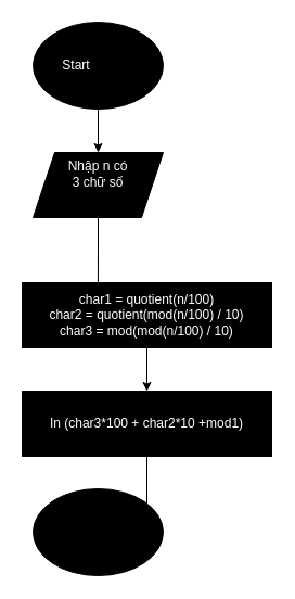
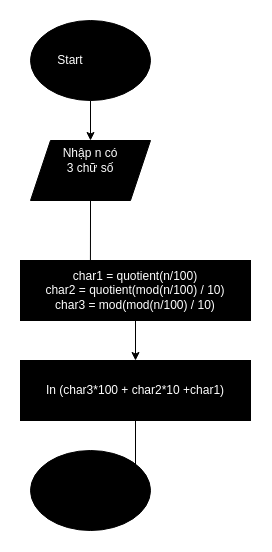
  <mxCell id="0" />
  <mxCell id="1" parent="0" />
  <mxCell id="2" style="edgeStyle=orthogonalEdgeStyle;rounded=0;orthogonalLoop=1;jettySize=auto;html=1;entryX=0.5;entryY=0;entryDx=0;entryDy=0;" edge="1" parent="1" source="3" target="5"><mxGeometry relative="1" as="geometry" /></mxCell>
  <mxCell id="3" value="" style="ellipse;whiteSpace=wrap;html=1;fillColor=#000000;" vertex="1" parent="1"><mxGeometry x="30" width="120" height="80" as="geometry" y="20" /></mxCell>
  <mxCell id="4" value="Start" style="text;strokeColor=none;align=center;fillColor=none;html=1;verticalAlign=middle;whiteSpace=wrap;rounded=0;fontColor=#FFFFFF;" vertex="1" parent="1"><mxGeometry x="40" y="45" width="60" height="30" as="geometry" /></mxCell>
  <mxCell id="5" value="" style="shape=parallelogram;perimeter=parallelogramPerimeter;whiteSpace=wrap;html=1;fixedSize=1;fillColor=#000000;" vertex="1" parent="1"><mxGeometry x="30" y="140" width="120" height="60" as="geometry" /></mxCell>
  <mxCell id="6" value="Nhập n có 3 chữ số" style="text;strokeColor=none;align=center;fillColor=none;html=1;verticalAlign=middle;whiteSpace=wrap;rounded=0;fontColor=#FFFFFF;" vertex="1" parent="1"><mxGeometry x="60" y="145" width="60" height="30" as="geometry" /></mxCell>
  <mxCell id="7" value="" style="rounded=0;whiteSpace=wrap;html=1;fillColor=#000000;" vertex="1" parent="1"><mxGeometry x="20" y="260" width="230" height="60" as="geometry" /></mxCell>
  <mxCell id="8" style="edgeStyle=orthogonalEdgeStyle;rounded=0;orthogonalLoop=1;jettySize=auto;html=1;" edge="1" parent="1" source="9" target="11"><mxGeometry relative="1" as="geometry" /></mxCell>
  <mxCell id="9" value="char1 = quotient(n/100)&lt;br&gt;char2 = quotient(mod(n/100) / 10)&lt;br&gt;char3 = mod(mod(n/100) / 10)" style="text;strokeColor=none;align=center;fillColor=none;html=1;verticalAlign=middle;whiteSpace=wrap;rounded=0;fontColor=#FFFFFF;" vertex="1" parent="1"><mxGeometry x="20" y="260" width="230" height="60" as="geometry" /></mxCell>
  <mxCell id="10" value="" style="rounded=0;whiteSpace=wrap;html=1;fillColor=#000000;" vertex="1" parent="1"><mxGeometry x="20" y="360" width="230" height="60" as="geometry" /></mxCell>
- <mxCell id="11" value="In (char3*100 + char2*10 +mod1)" style="text;strokeColor=none;align=center;fillColor=none;html=1;verticalAlign=middle;whiteSpace=wrap;rounded=0;fontColor=#FFFFFF;" vertex="1" parent="1"><mxGeometry x="20" y="360" width="230" height="60" as="geometry" /></mxCell>
+ <mxCell id="11" value="In (char3*100 + char2*10 +char1)" style="text;strokeColor=none;align=center;fillColor=none;html=1;verticalAlign=middle;whiteSpace=wrap;rounded=0;fontColor=#FFFFFF;" vertex="1" parent="1"><mxGeometry x="20" y="360" width="230" height="60" as="geometry" /></mxCell>
  <mxCell id="12" value="" style="ellipse;whiteSpace=wrap;html=1;fillColor=#000000;" vertex="1" parent="1"><mxGeometry x="30" y="450" width="120" height="80" as="geometry" /></mxCell>
  <mxCell id="13" style="edgeStyle=orthogonalEdgeStyle;rounded=0;orthogonalLoop=1;jettySize=auto;html=1;entryX=0.304;entryY=0.167;entryDx=0;entryDy=0;entryPerimeter=0;" edge="1" parent="1" source="6" target="9"><mxGeometry relative="1" as="geometry" /></mxCell>
  <mxCell id="14" style="edgeStyle=orthogonalEdgeStyle;rounded=0;orthogonalLoop=1;jettySize=auto;html=1;entryX=0.875;entryY=0.5;entryDx=0;entryDy=0;entryPerimeter=0;" edge="1" parent="1" source="11" target="12"><mxGeometry relative="1" as="geometry" /></mxCell>
